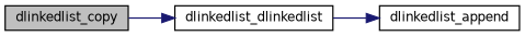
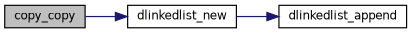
  digraph {
    rankdir=LR
    node [color=black fillcolor=white fontname=Helvetica fontsize=10 shape=record style=filled]
    edge [color=midnightblue fontname=Helvetica fontsize=10 labelfontname=Helvetica labelfontsize=10 style=solid]
-   n1 [fillcolor=grey75 fontcolor=black height=0.2 label=dlinkedlist_copy width=0.4]
-   n2 [height=0.2 label=dlinkedlist_dlinkedlist width=0.4]
+   n1 [fillcolor=grey75 fontcolor=black height=0.2 label=copy_copy width=0.4]
+   n2 [height=0.2 label=dlinkedlist_new width=0.4]
    n3 [height=0.2 label=dlinkedlist_append width=0.4]
    n1 -> n2
    n2 -> n3
  }
